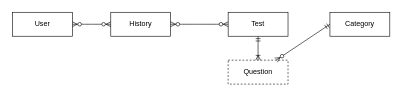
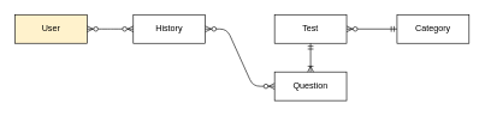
  <mxCell id="0" />
  <mxCell id="1" parent="0" />
- <mxCell id="2" value="User" style="whiteSpace=wrap;html=1;align=center;rounded=0;shadow=0;glass=0;" vertex="1" parent="1"><mxGeometry x="20" y="20" width="100" height="40" as="geometry" /></mxCell>
+ <mxCell id="2" value="User" style="whiteSpace=wrap;html=1;align=center;rounded=0;shadow=0;glass=0;fillColor=#fff2cc;" vertex="1" parent="1"><mxGeometry x="20" y="20" width="100" height="40" as="geometry" /></mxCell>
  <mxCell id="3" value="Test" style="whiteSpace=wrap;html=1;align=center;rounded=0;shadow=0;glass=0;" vertex="1" parent="1"><mxGeometry x="380" y="20" width="100" height="40" as="geometry" /></mxCell>
- <mxCell id="4" value="Question" style="whiteSpace=wrap;html=1;align=center;rounded=0;shadow=0;glass=0;dashed=1;" vertex="1" parent="1"><mxGeometry x="380" y="100" width="100" height="40" as="geometry" /></mxCell>
+ <mxCell id="4" value="Question" style="whiteSpace=wrap;html=1;align=center;rounded=0;shadow=0;glass=0;" vertex="1" parent="1"><mxGeometry x="380" y="100" width="100" height="40" as="geometry" /></mxCell>
  <mxCell id="5" value="Category" style="whiteSpace=wrap;html=1;align=center;rounded=0;shadow=0;glass=0;" vertex="1" parent="1"><mxGeometry x="550" y="20" width="100" height="40" as="geometry" /></mxCell>
  <mxCell id="6" value="History" style="whiteSpace=wrap;html=1;align=center;rounded=0;shadow=0;glass=0;" vertex="1" parent="1"><mxGeometry x="184" y="20" width="100" height="40" as="geometry" /></mxCell>
  <mxCell id="7" value="" style="edgeStyle=entityRelationEdgeStyle;fontSize=12;html=1;endArrow=ERzeroToMany;endFill=1;startArrow=ERzeroToMany;shadow=0;exitX=1;exitY=0.5;exitDx=0;exitDy=0;entryX=0;entryY=0.5;entryDx=0;entryDy=0;" edge="1" parent="1" source="2" target="6"><mxGeometry width="100" height="100" relative="1" as="geometry"><mxPoint x="240" y="270" as="sourcePoint" /><mxPoint x="340" y="170" as="targetPoint" /></mxGeometry></mxCell>
- <mxCell id="8" value="" style="edgeStyle=entityRelationEdgeStyle;fontSize=12;html=1;endArrow=ERzeroToMany;endFill=1;startArrow=ERzeroToMany;shadow=0;entryX=0;entryY=0.5;entryDx=0;entryDy=0;exitX=1;exitY=0.5;exitDx=0;exitDy=0;" edge="1" parent="1" source="6" target="3"><mxGeometry width="100" height="100" relative="1" as="geometry"><mxPoint x="240" y="270" as="sourcePoint" /><mxPoint x="340" y="170" as="targetPoint" /></mxGeometry></mxCell>
- <mxCell id="9" value="" style="fontSize=12;html=1;endArrow=ERzeroToMany;startArrow=ERmandOne;shadow=0;exitX=0;exitY=0.5;exitDx=0;exitDy=0;" edge="1" parent="1" source="5" target="4"><mxGeometry width="100" height="100" relative="1" as="geometry"><mxPoint x="470" y="240" as="sourcePoint" /><mxPoint x="640" y="180" as="targetPoint" /></mxGeometry></mxCell>
+ <mxCell id="8" value="" style="edgeStyle=entityRelationEdgeStyle;fontSize=12;html=1;endArrow=ERzeroToMany;endFill=1;startArrow=ERzeroToMany;shadow=0;exitX=1;exitY=0.5;exitDx=0;exitDy=0;" edge="1" parent="1" source="6" target="4"><mxGeometry width="100" height="100" relative="1" as="geometry"><mxPoint x="240" y="270" as="sourcePoint" /><mxPoint x="340" y="170" as="targetPoint" /></mxGeometry></mxCell>
+ <mxCell id="9" value="" style="fontSize=12;html=1;endArrow=ERzeroToMany;startArrow=ERmandOne;shadow=0;entryX=1;entryY=0.5;entryDx=0;entryDy=0;exitX=0;exitY=0.5;exitDx=0;exitDy=0;" edge="1" parent="1" source="5" target="3"><mxGeometry width="100" height="100" relative="1" as="geometry"><mxPoint x="470" y="240" as="sourcePoint" /><mxPoint x="640" y="180" as="targetPoint" /></mxGeometry></mxCell>
  <mxCell id="10" value="" style="fontSize=12;html=1;endArrow=ERoneToMany;startArrow=ERmandOne;shadow=0;exitX=0.5;exitY=1;exitDx=0;exitDy=0;entryX=0.5;entryY=0;entryDx=0;entryDy=0;" edge="1" parent="1" source="3" target="4"><mxGeometry width="100" height="100" relative="1" as="geometry"><mxPoint x="240" y="270" as="sourcePoint" /><mxPoint x="340" y="170" as="targetPoint" /></mxGeometry></mxCell>
